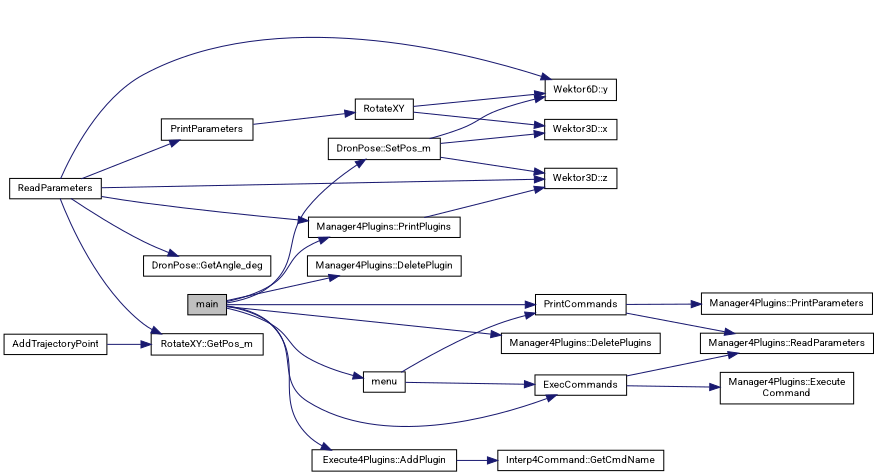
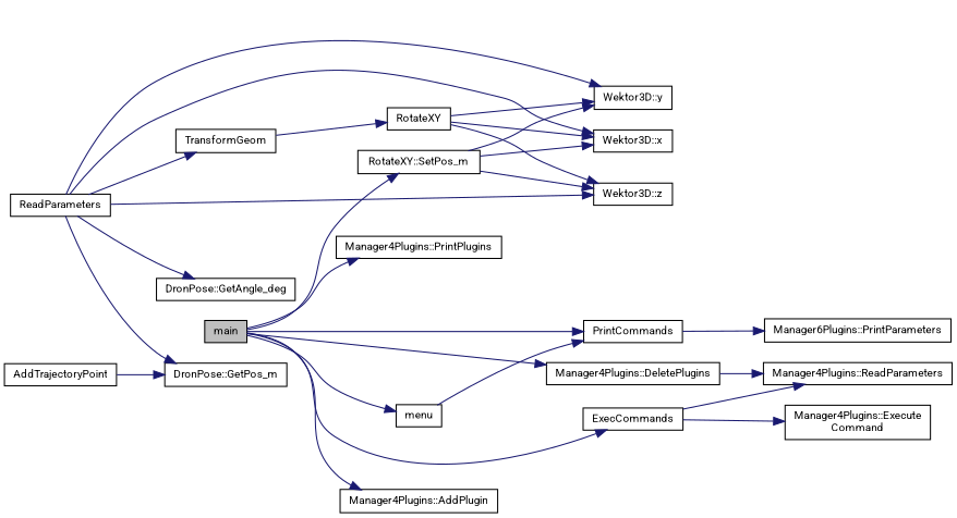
  digraph {
    fontname=Roboto
    rankdir=LR
    node [color=black fillcolor=white fontname=Roboto fontsize=10 shape=record style=filled]
    edge [color=midnightblue fontname=Roboto fontsize=10 labelfontname=Helvetica labelfontsize=10 style=solid]
    n1 [fillcolor=grey75 fontcolor=black height=0.2 label=main width=0.4]
-   n2 [height=0.2 label="DronPose::SetPos_m" width=0.4]
-   n3 [height=0.2 label="Execute4Plugins::AddPlugin" width=0.4]
+   n2 [height=0.2 label="RotateXY::SetPos_m" width=0.4]
+   n3 [height=0.2 label="Manager4Plugins::AddPlugin" width=0.4]
    n4 [height=0.2 label=PrintCommands width=0.4]
    n5 [height=0.2 label="Manager4Plugins::PrintPlugins" width=0.4]
    n6 [height=0.2 label=ExecCommands width=0.4]
-   n7 [height=0.2 label="Manager4Plugins::DeletePlugin" width=0.4]
    n8 [height=0.2 label=menu width=0.4]
    n9 [height=0.2 label="Manager4Plugins::DeletePlugins" width=0.4]
    n10 [height=0.2 label="Wektor3D::x" width=0.4]
-   n11 [height=0.2 label="Wektor6D::y" width=0.4]
+   n11 [height=0.2 label="Wektor3D::y" width=0.4]
    n12 [height=0.2 label="Wektor3D::z" width=0.4]
-   n13 [height=0.2 label="Interp4Command::GetCmdName" width=0.4]
    n14 [height=0.2 label="Manager4Plugins::ReadParameters" width=0.4]
-   n15 [height=0.2 label="Manager4Plugins::PrintParameters" width=0.4]
+   n15 [height=0.2 label="Manager6Plugins::PrintParameters" width=0.4]
    n16 [height=0.2 label="Manager4Plugins::Execute\lCommand" width=0.4]
    n17 [height=0.2 label=AddTrajectoryPoint width=0.4]
-   n18 [height=0.2 label="RotateXY::GetPos_m" width=0.4]
+   n18 [height=0.2 label="DronPose::GetPos_m" width=0.4]
    n19 [height=0.2 label=ReadParameters width=0.4]
    n20 [height=0.2 label="DronPose::GetAngle_deg" width=0.4]
-   n21 [height=0.2 label=PrintParameters width=0.4]
+   n21 [height=0.2 label=TransformGeom width=0.4]
    n22 [height=0.2 label=RotateXY width=0.4]
    n1 -> n2
    n1 -> n3
    n1 -> n4
    n1 -> n5
    n1 -> n6
-   n1 -> n7
    n1 -> n8
    n1 -> n9
    n2 -> n10
    n2 -> n11
    n2 -> n12
-   n3 -> n13
-   n4 -> n14
+   n9 -> n14
    n4 -> n15
    n6 -> n14
    n6 -> n16
    n8 -> n4
-   n8 -> n6
    n17 -> n18
-   n19 -> n5
+   n19 -> n10
    n19 -> n11
    n19 -> n12
    n19 -> n18
    n19 -> n20
    n19 -> n21
    n21 -> n22
    n22 -> n10
    n22 -> n11
-   n5 -> n12
+   n22 -> n12
  }
